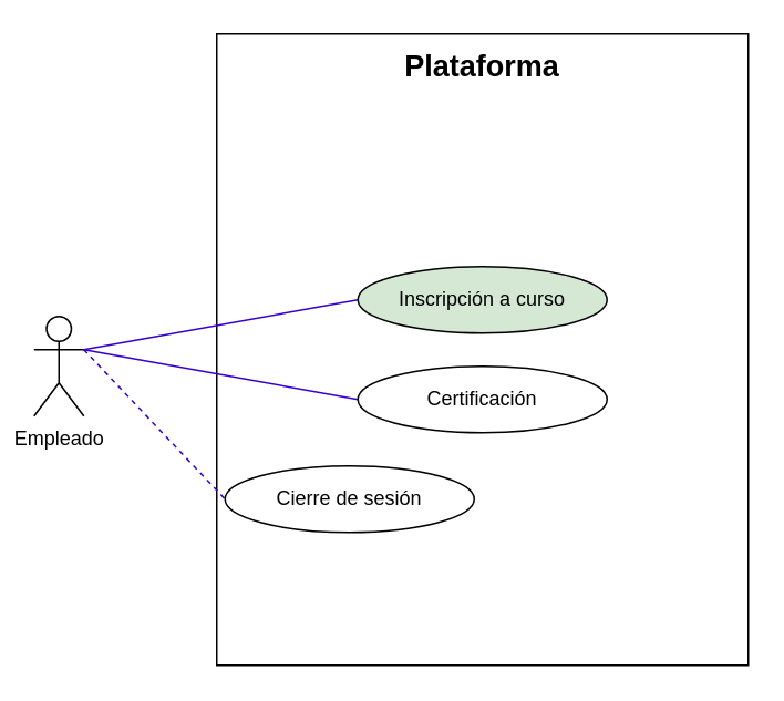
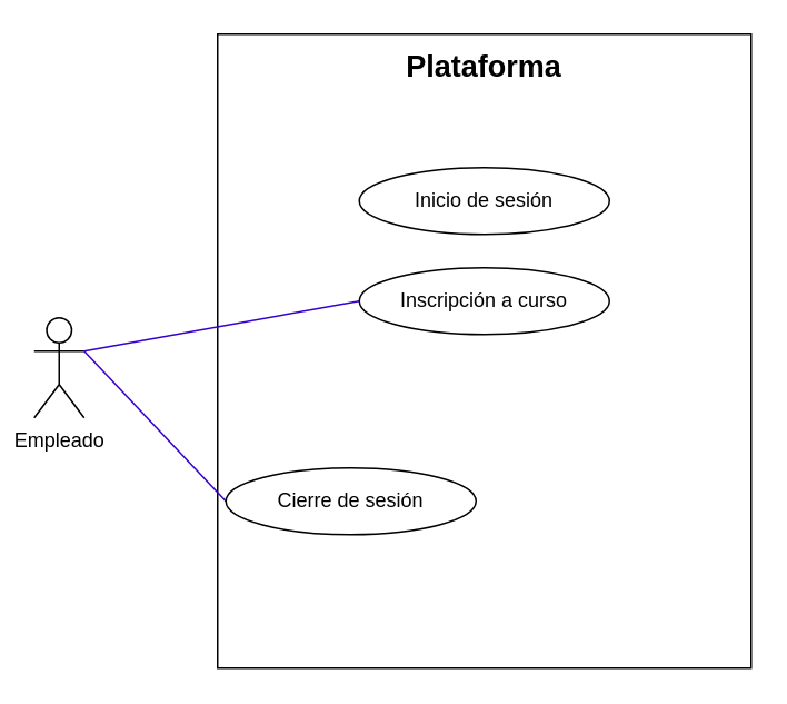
  <mxCell id="0" />
  <mxCell id="1" parent="0" />
  <mxCell id="2" value="" style="rounded=0;whiteSpace=wrap;html=1;" vertex="1" parent="1"><mxGeometry x="130" y="20" width="320" height="380" as="geometry" /></mxCell>
  <mxCell id="3" value="&lt;b&gt;&lt;font style=&quot;font-size: 18px&quot;&gt;Plataforma&lt;/font&gt;&lt;/b&gt;" style="text;html=1;strokeColor=none;fillColor=none;align=center;verticalAlign=middle;whiteSpace=wrap;rounded=0;" vertex="1" parent="1"><mxGeometry x="240" y="30" width="100" height="20" as="geometry" /></mxCell>
  <mxCell id="4" style="edgeStyle=none;rounded=0;orthogonalLoop=1;jettySize=auto;html=1;entryX=0;entryY=0.5;entryDx=0;entryDy=0;endArrow=none;endFill=0;exitX=1;exitY=0.333;exitDx=0;exitDy=0;exitPerimeter=0;fillColor=#6a00ff;strokeColor=#3700CC;" edge="1" parent="1" source="7" target="9"><mxGeometry relative="1" as="geometry" /></mxCell>
- <mxCell id="5" style="edgeStyle=none;rounded=0;orthogonalLoop=1;jettySize=auto;html=1;entryX=0;entryY=0.5;entryDx=0;entryDy=0;endArrow=none;endFill=0;exitX=1;exitY=0.333;exitDx=0;exitDy=0;exitPerimeter=0;fillColor=#6a00ff;strokeColor=#3700CC;" edge="1" parent="1" source="7" target="10"><mxGeometry relative="1" as="geometry" /></mxCell>
- <mxCell id="6" style="edgeStyle=none;rounded=0;orthogonalLoop=1;jettySize=auto;html=1;entryX=0;entryY=0.5;entryDx=0;entryDy=0;endArrow=none;endFill=0;exitX=1;exitY=0.333;exitDx=0;exitDy=0;exitPerimeter=0;fillColor=#6a00ff;strokeColor=#3700CC;dashed=1;" edge="1" parent="1" source="7" target="11"><mxGeometry relative="1" as="geometry" /></mxCell>
+ <mxCell id="6" style="edgeStyle=none;rounded=0;orthogonalLoop=1;jettySize=auto;html=1;entryX=0;entryY=0.5;entryDx=0;entryDy=0;endArrow=none;endFill=0;exitX=1;exitY=0.333;exitDx=0;exitDy=0;exitPerimeter=0;fillColor=#6a00ff;strokeColor=#3700CC;" edge="1" parent="1" source="7" target="11"><mxGeometry relative="1" as="geometry" /></mxCell>
  <mxCell id="7" value="Empleado" style="shape=umlActor;verticalLabelPosition=bottom;verticalAlign=top;html=1;outlineConnect=0;" vertex="1" parent="1"><mxGeometry x="20" y="190" width="30" height="60" as="geometry" /></mxCell>
- <mxCell id="9" value="Inscripción a curso" style="ellipse;whiteSpace=wrap;html=1;fillColor=#d5e8d4;" vertex="1" parent="1"><mxGeometry x="215" y="160" width="150" height="40" as="geometry" /></mxCell>
- <mxCell id="10" value="Certificación" style="ellipse;whiteSpace=wrap;html=1;" vertex="1" parent="1"><mxGeometry x="215" y="220" width="150" height="40" as="geometry" /></mxCell>
+ <mxCell id="8" value="Inicio de sesión" style="ellipse;whiteSpace=wrap;html=1;" vertex="1" parent="1"><mxGeometry x="215" y="100" width="150" height="40" as="geometry" /></mxCell>
+ <mxCell id="9" value="Inscripción a curso" style="ellipse;whiteSpace=wrap;html=1;" vertex="1" parent="1"><mxGeometry x="215" y="160" width="150" height="40" as="geometry" /></mxCell>
  <mxCell id="11" value="Cierre de sesión" style="ellipse;whiteSpace=wrap;html=1;" vertex="1" parent="1"><mxGeometry x="135" y="280" width="150" height="40" as="geometry" /></mxCell>
